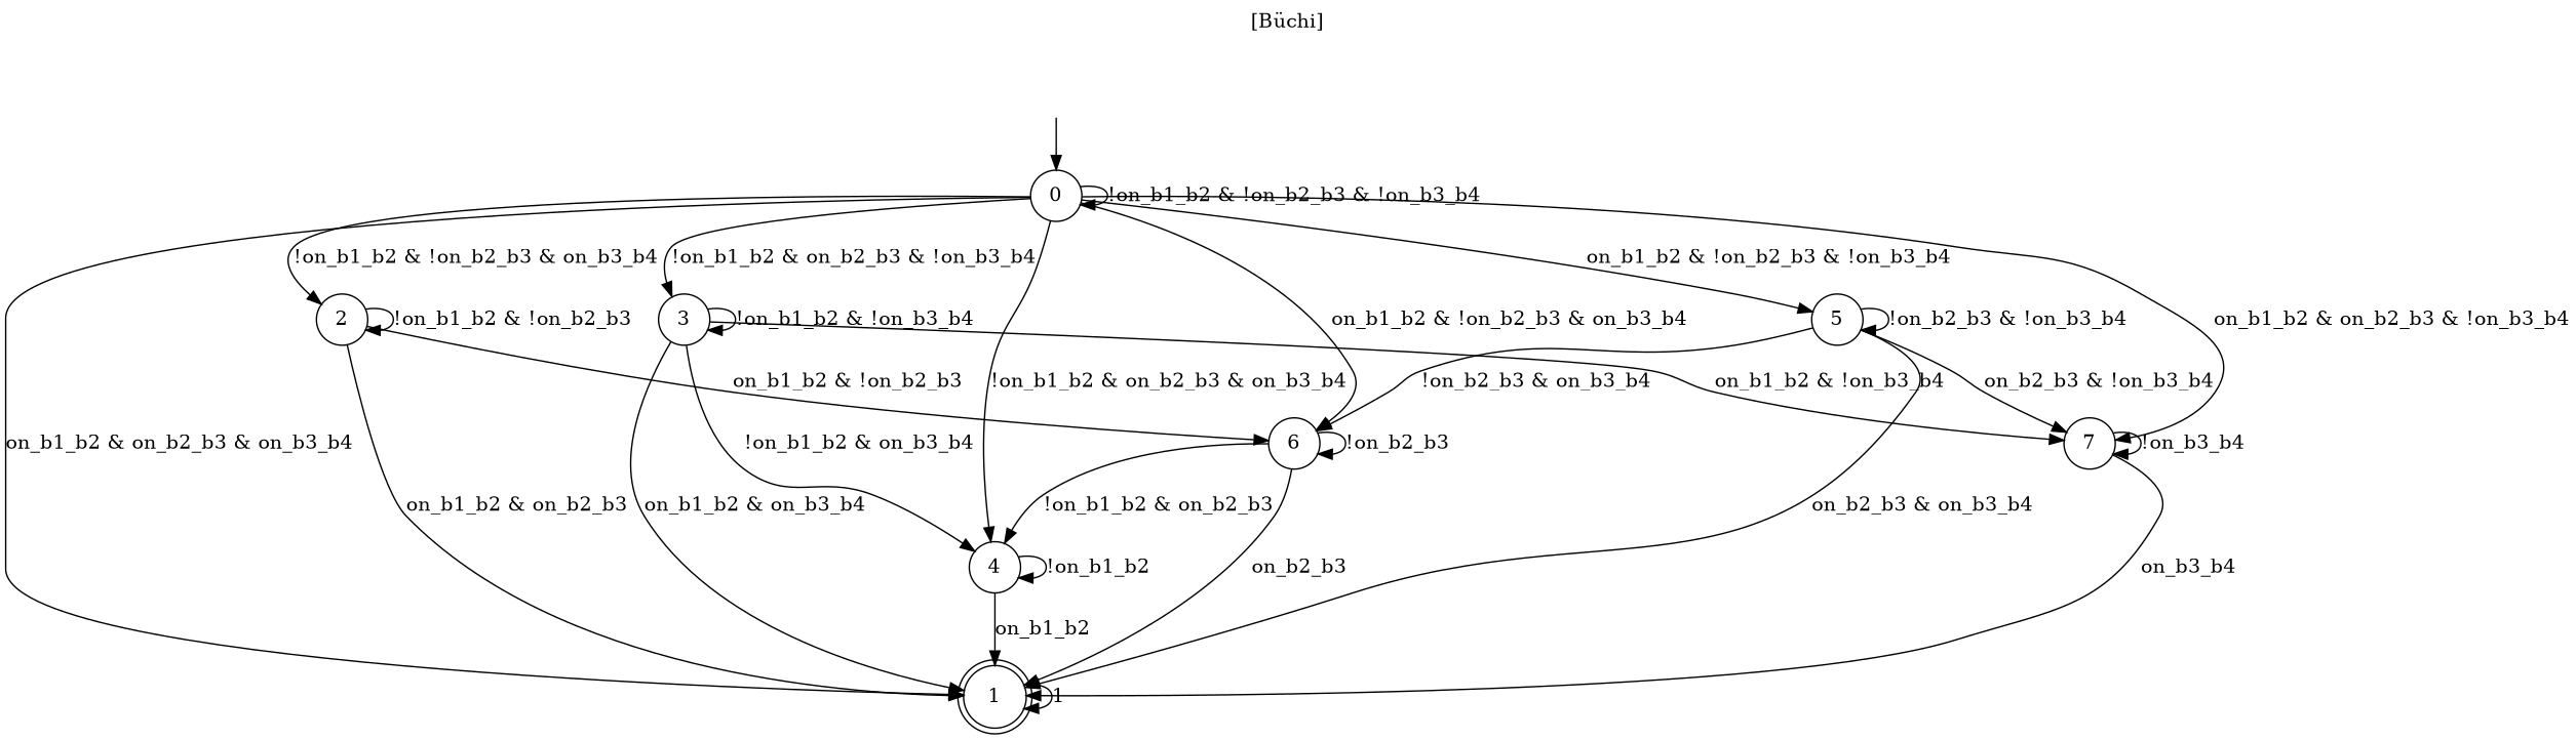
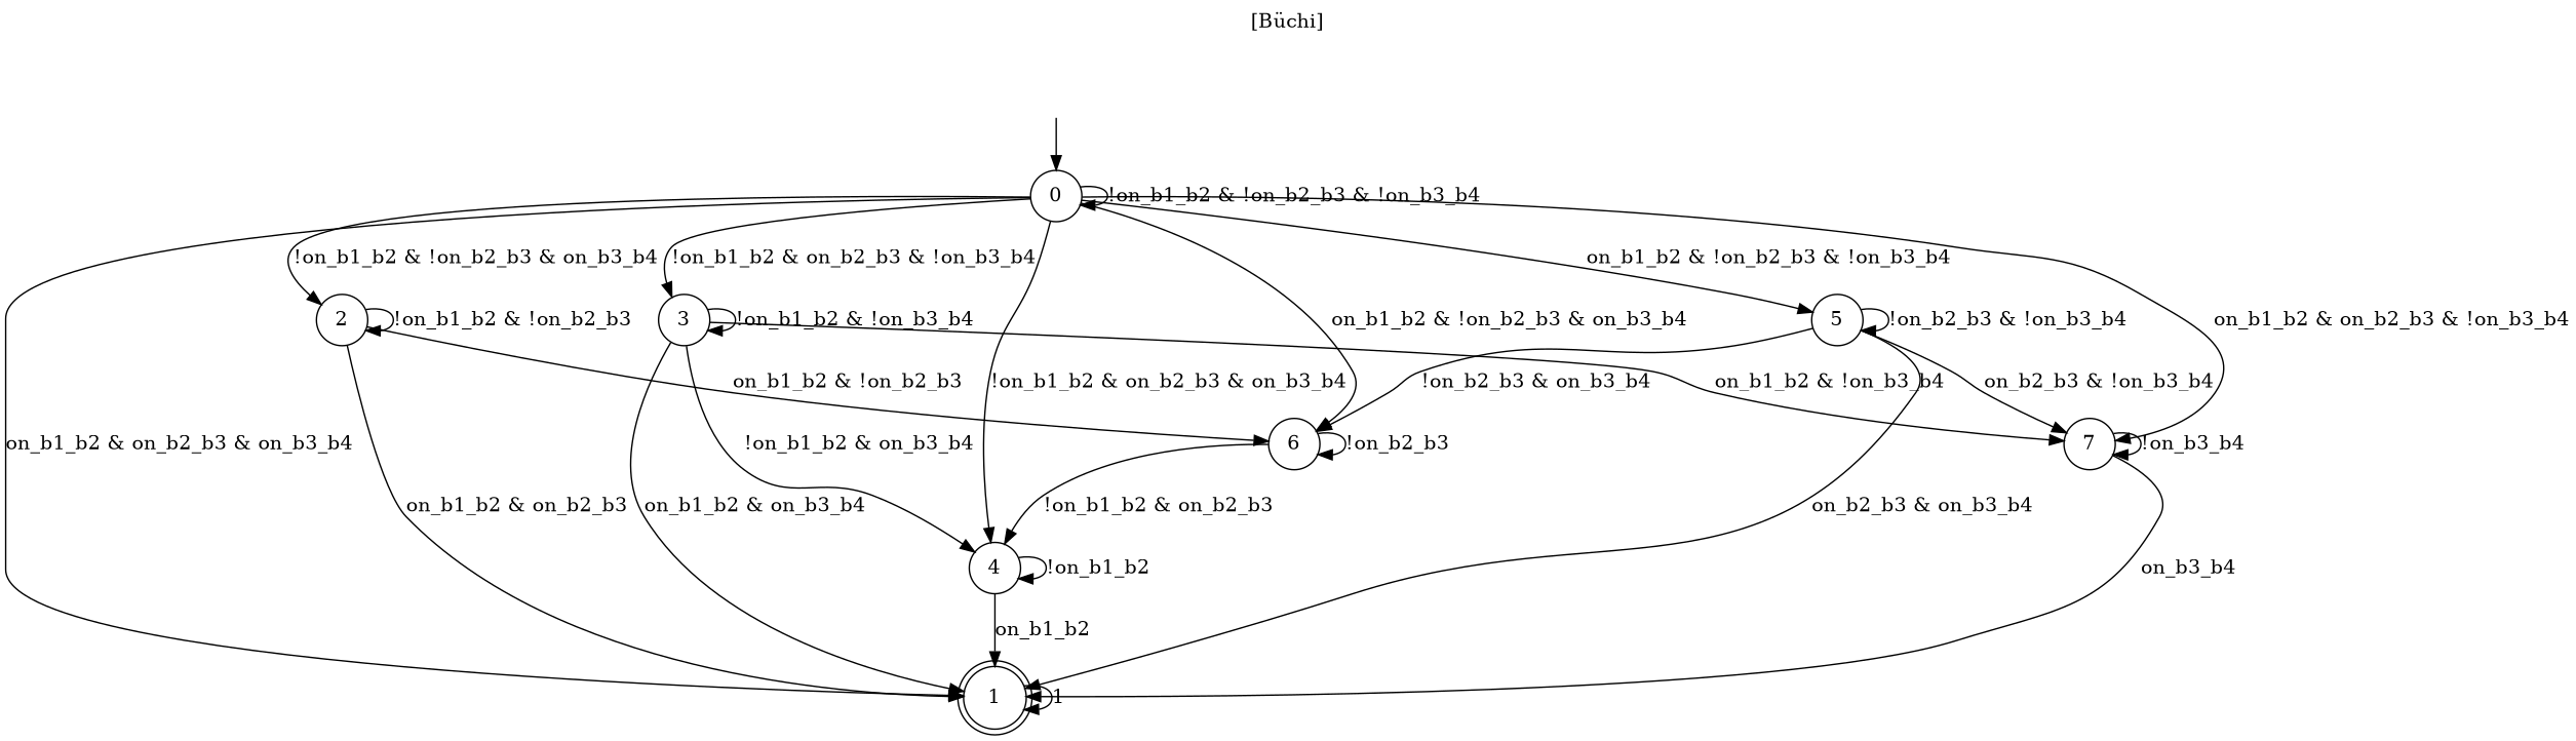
  digraph {
    label="[Büchi]"
    labelloc=t
    rankdir=TB
    node [shape=circle]
    I [style=invis width=0]
    n2 [label=0]
    n3 [label=1 peripheries=2]
    n4 [label=2]
    n5 [label=3]
    n6 [label=4]
    n7 [label=5]
    n8 [label=6]
    n9 [label=7]
    I -> n2
    n2 -> n2 [label="!on_b1_b2 & !on_b2_b3 & !on_b3_b4"]
    n2 -> n3 [label="on_b1_b2 & on_b2_b3 & on_b3_b4"]
    n2 -> n4 [label="!on_b1_b2 & !on_b2_b3 & on_b3_b4"]
    n2 -> n5 [label="!on_b1_b2 & on_b2_b3 & !on_b3_b4"]
    n2 -> n6 [label="!on_b1_b2 & on_b2_b3 & on_b3_b4"]
    n2 -> n7 [label="on_b1_b2 & !on_b2_b3 & !on_b3_b4"]
    n2 -> n8 [label="on_b1_b2 & !on_b2_b3 & on_b3_b4"]
    n2 -> n9 [label="on_b1_b2 & on_b2_b3 & !on_b3_b4"]
    n3 -> n3 [label=1]
    n4 -> n3 [label="on_b1_b2 & on_b2_b3"]
    n4 -> n4 [label="!on_b1_b2 & !on_b2_b3"]
    n4 -> n8 [label="on_b1_b2 & !on_b2_b3"]
    n5 -> n3 [label="on_b1_b2 & on_b3_b4"]
    n5 -> n5 [label="!on_b1_b2 & !on_b3_b4"]
    n5 -> n6 [label="!on_b1_b2 & on_b3_b4"]
    n5 -> n9 [label="on_b1_b2 & !on_b3_b4"]
    n6 -> n3 [label=on_b1_b2]
    n6 -> n6 [label="!on_b1_b2"]
    n7 -> n3 [label="on_b2_b3 & on_b3_b4"]
    n7 -> n7 [label="!on_b2_b3 & !on_b3_b4"]
    n7 -> n8 [label="!on_b2_b3 & on_b3_b4"]
    n7 -> n9 [label="on_b2_b3 & !on_b3_b4"]
-   n8 -> n3 [label=on_b2_b3]
    n8 -> n6 [label="!on_b1_b2 & on_b2_b3"]
    n8 -> n8 [label="!on_b2_b3"]
    n9 -> n3 [label=on_b3_b4]
    n9 -> n9 [label="!on_b3_b4"]
  }
